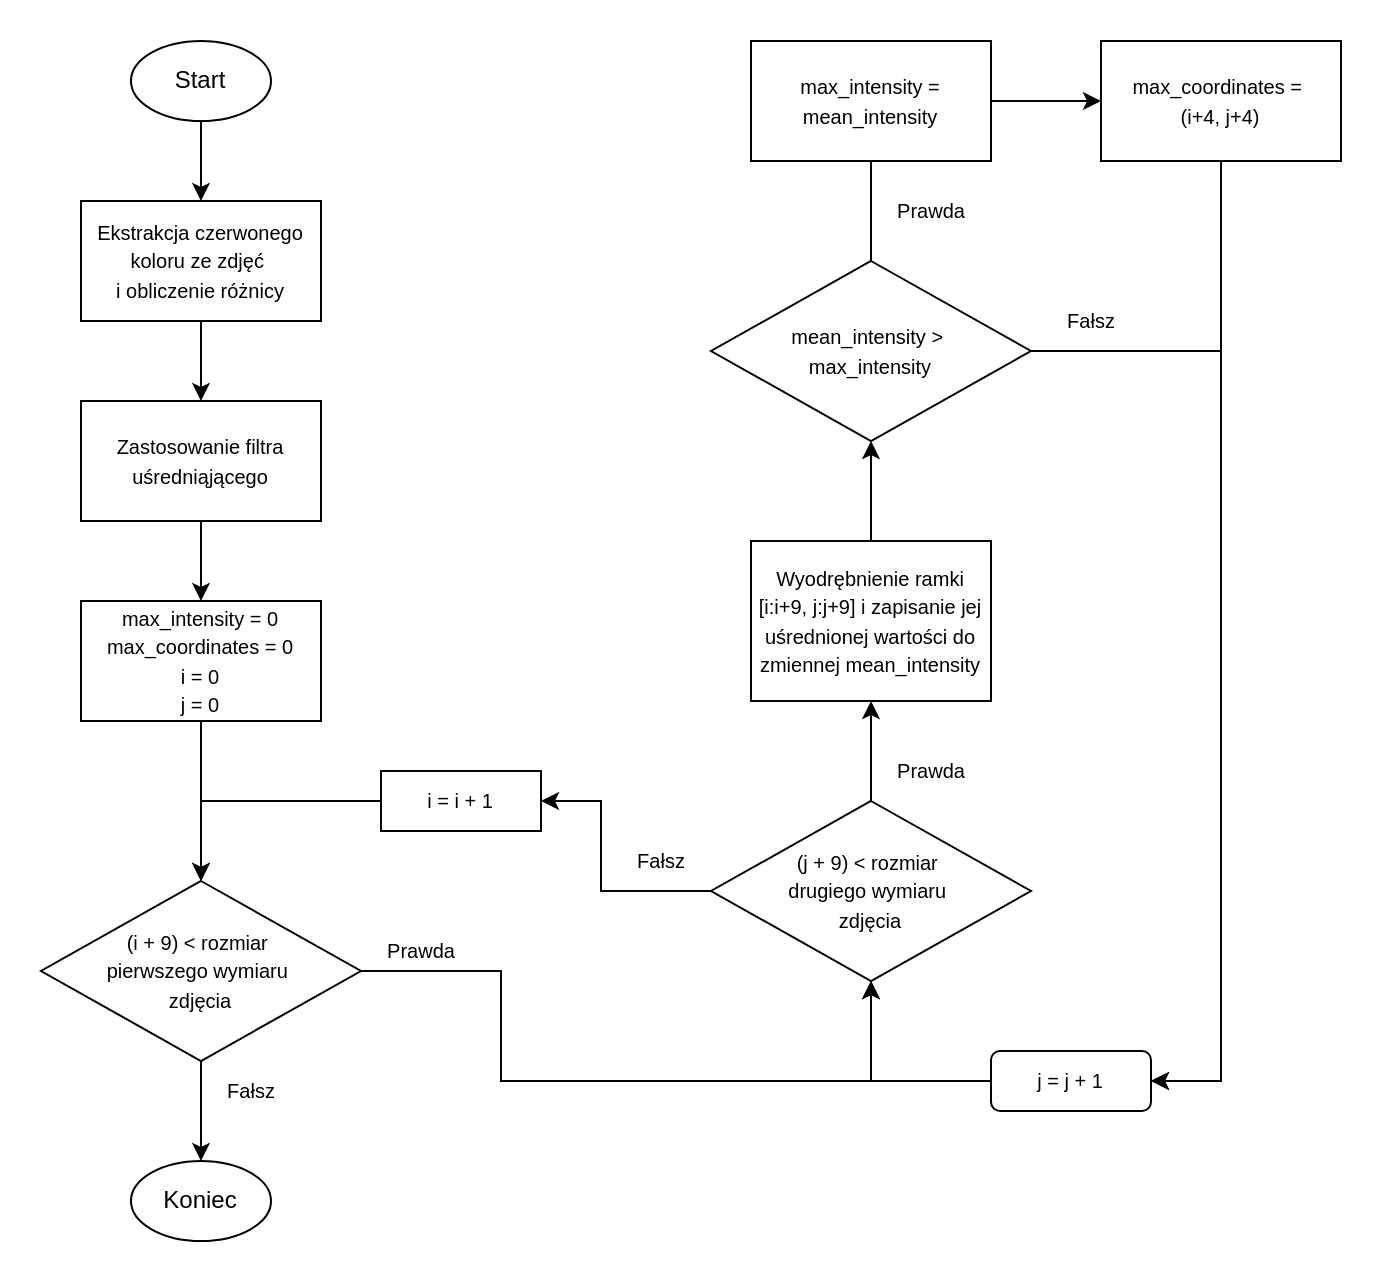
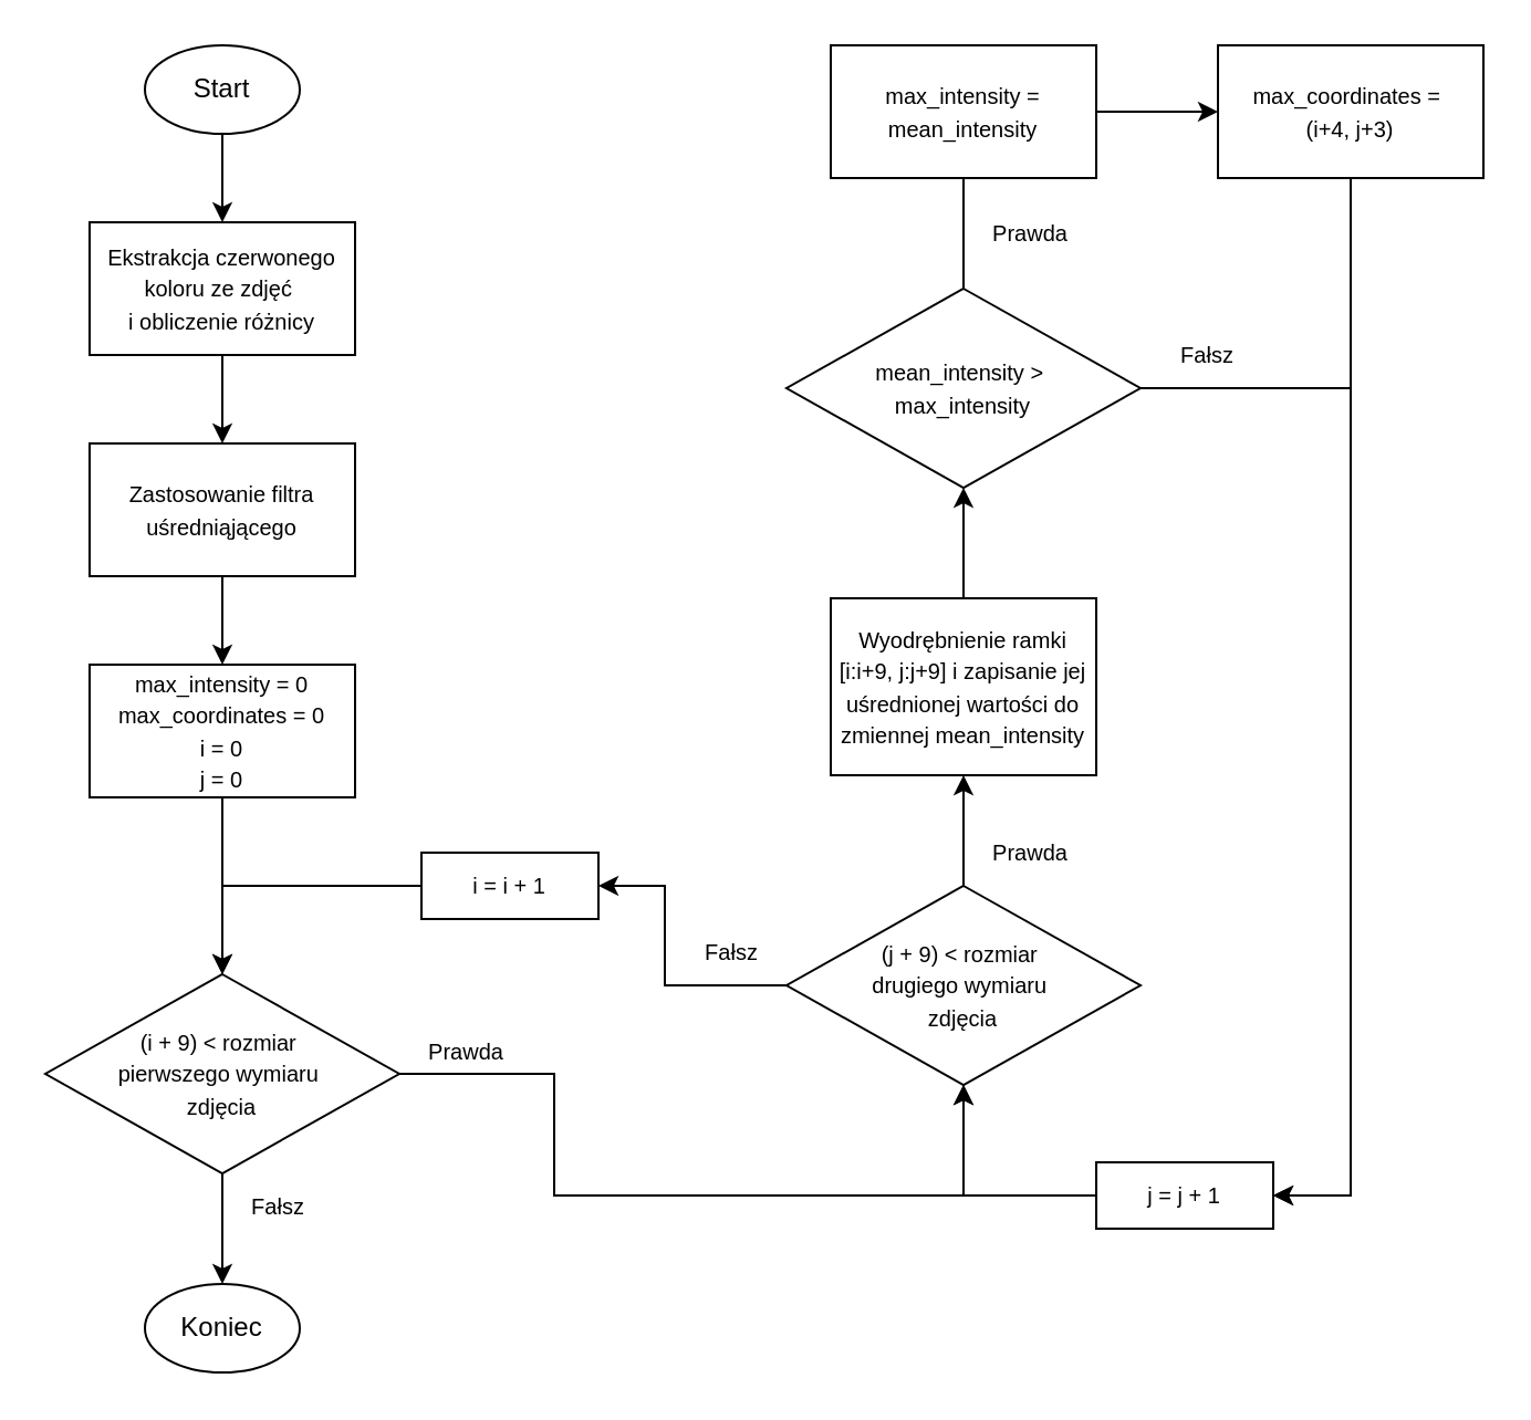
  <mxCell id="0" />
  <mxCell id="1" parent="0" />
  <mxCell id="2" style="edgeStyle=orthogonalEdgeStyle;rounded=0;orthogonalLoop=1;jettySize=auto;html=1;entryX=0.5;entryY=0;entryDx=0;entryDy=0;" parent="1" source="3" target="5" edge="1"><mxGeometry relative="1" as="geometry" /></mxCell>
  <mxCell id="3" value="&lt;font&gt;Start&lt;/font&gt;" style="ellipse;whiteSpace=wrap;html=1;" parent="1" vertex="1"><mxGeometry x="65" y="20" width="70" height="40" as="geometry" /></mxCell>
  <mxCell id="4" style="edgeStyle=orthogonalEdgeStyle;rounded=0;orthogonalLoop=1;jettySize=auto;html=1;entryX=0.5;entryY=0;entryDx=0;entryDy=0;" parent="1" source="5" target="7" edge="1"><mxGeometry relative="1" as="geometry" /></mxCell>
  <mxCell id="5" value="&lt;div&gt;&lt;font style=&quot;font-size: 10px;&quot;&gt;Ekstrakcja czerwonego koloru ze zdjęć&amp;nbsp;&lt;/font&gt;&lt;/div&gt;&lt;div&gt;&lt;font style=&quot;font-size: 10px;&quot;&gt;i obliczenie różnicy&lt;/font&gt;&lt;/div&gt;" style="rounded=0;whiteSpace=wrap;html=1;" parent="1" vertex="1"><mxGeometry x="40" y="100" width="120" height="60" as="geometry" /></mxCell>
  <mxCell id="6" style="edgeStyle=orthogonalEdgeStyle;rounded=0;orthogonalLoop=1;jettySize=auto;html=1;entryX=0.5;entryY=0;entryDx=0;entryDy=0;exitX=0.5;exitY=1;exitDx=0;exitDy=0;" parent="1" source="7" target="9" edge="1"><mxGeometry relative="1" as="geometry" /></mxCell>
  <mxCell id="7" value="&lt;font style=&quot;font-size: 10px;&quot;&gt;Zastosowanie filtra uśredniąjącego&lt;br&gt;&lt;/font&gt;" style="rounded=0;whiteSpace=wrap;html=1;" parent="1" vertex="1"><mxGeometry x="40" y="200" width="120" height="60" as="geometry" /></mxCell>
  <mxCell id="8" style="edgeStyle=orthogonalEdgeStyle;rounded=0;orthogonalLoop=1;jettySize=auto;html=1;entryX=0.5;entryY=0;entryDx=0;entryDy=0;" parent="1" source="9" target="12" edge="1"><mxGeometry relative="1" as="geometry" /></mxCell>
  <mxCell id="9" value="&lt;div&gt;&lt;font style=&quot;font-size: 10px;&quot; face=&quot;Helvetica&quot;&gt;max_intensity = 0 max_coordinates = 0&lt;/font&gt;&lt;/div&gt;&lt;div&gt;&lt;font style=&quot;font-size: 10px;&quot; face=&quot;Helvetica&quot;&gt;i = 0&lt;/font&gt;&lt;/div&gt;&lt;div&gt;&lt;font style=&quot;font-size: 10px;&quot; face=&quot;Helvetica&quot;&gt;j = 0&lt;br&gt;&lt;/font&gt;&lt;/div&gt;" style="rounded=0;whiteSpace=wrap;html=1;" parent="1" vertex="1"><mxGeometry x="40" y="300" width="120" height="60" as="geometry" /></mxCell>
  <mxCell id="10" style="edgeStyle=orthogonalEdgeStyle;rounded=0;orthogonalLoop=1;jettySize=auto;html=1;entryX=0.5;entryY=1;entryDx=0;entryDy=0;" parent="1" source="12" target="14" edge="1"><mxGeometry relative="1" as="geometry"><Array as="points"><mxPoint x="250" y="485" /><mxPoint x="250" y="540" /><mxPoint x="435" y="540" /></Array></mxGeometry></mxCell>
  <mxCell id="11" style="edgeStyle=orthogonalEdgeStyle;rounded=0;orthogonalLoop=1;jettySize=auto;html=1;entryX=0.5;entryY=0;entryDx=0;entryDy=0;" parent="1" source="12" target="20" edge="1"><mxGeometry relative="1" as="geometry" /></mxCell>
  <mxCell id="12" value="&lt;div&gt;&lt;font style=&quot;font-size: 10px;&quot;&gt;(i + 9) &amp;lt; rozmiar&amp;nbsp;&lt;/font&gt;&lt;/div&gt;&lt;div&gt;&lt;font style=&quot;font-size: 10px;&quot;&gt;pierwszego wymiaru&amp;nbsp;&lt;/font&gt;&lt;/div&gt;&lt;div&gt;&lt;font style=&quot;font-size: 10px;&quot;&gt;zdjęcia&lt;/font&gt;&lt;/div&gt;" style="rhombus;whiteSpace=wrap;html=1;" parent="1" vertex="1"><mxGeometry x="20" y="440" width="160" height="90" as="geometry" /></mxCell>
  <mxCell id="13" style="edgeStyle=orthogonalEdgeStyle;rounded=0;orthogonalLoop=1;jettySize=auto;html=1;entryX=1;entryY=0.5;entryDx=0;entryDy=0;" parent="1" source="14" target="27" edge="1"><mxGeometry relative="1" as="geometry"><Array as="points"><mxPoint x="300" y="445" /><mxPoint x="300" y="400" /></Array></mxGeometry></mxCell>
  <mxCell id="14" value="&lt;div&gt;&lt;font style=&quot;font-size: 10px;&quot;&gt;(j + 9) &amp;lt; rozmiar&amp;nbsp;&lt;/font&gt;&lt;/div&gt;&lt;div&gt;&lt;font style=&quot;font-size: 10px;&quot;&gt;drugiego wymiaru&amp;nbsp;&lt;/font&gt;&lt;/div&gt;&lt;div&gt;&lt;font style=&quot;font-size: 10px;&quot;&gt;zdjęcia&lt;/font&gt;&lt;/div&gt;" style="rhombus;whiteSpace=wrap;html=1;" parent="1" vertex="1"><mxGeometry x="355" y="400" width="160" height="90" as="geometry" /></mxCell>
  <mxCell id="15" style="edgeStyle=orthogonalEdgeStyle;rounded=0;orthogonalLoop=1;jettySize=auto;html=1;exitX=0.5;exitY=0;exitDx=0;exitDy=0;entryX=0.5;entryY=1;entryDx=0;entryDy=0;" parent="1" source="16" target="25" edge="1"><mxGeometry relative="1" as="geometry"><mxPoint x="560" y="110" as="targetPoint" /></mxGeometry></mxCell>
  <mxCell id="16" value="&lt;div&gt;&lt;font style=&quot;font-size: 10px;&quot;&gt;Wyodrębnienie ramki&lt;/font&gt;&lt;/div&gt;&lt;div&gt;&lt;font style=&quot;font-size: 10px;&quot;&gt;[i:i+9, j:j+9] i zapisanie jej uśrednionej wartości do zmiennej mean_intensity&lt;br&gt;&lt;/font&gt;&lt;/div&gt;" style="rounded=0;whiteSpace=wrap;html=1;" parent="1" vertex="1"><mxGeometry x="375" y="270" width="120" height="80" as="geometry" /></mxCell>
  <mxCell id="17" value="&lt;font style=&quot;font-size: 10px;&quot;&gt;Prawda&lt;/font&gt;" style="text;html=1;align=center;verticalAlign=middle;resizable=0;points=[];autosize=1;strokeColor=none;fillColor=none;" parent="1" vertex="1"><mxGeometry x="180" y="460" width="60" height="30" as="geometry" /></mxCell>
  <mxCell id="18" style="edgeStyle=orthogonalEdgeStyle;rounded=0;orthogonalLoop=1;jettySize=auto;html=1;entryX=0.5;entryY=1;entryDx=0;entryDy=0;exitX=0.5;exitY=0;exitDx=0;exitDy=0;" parent="1" source="14" target="16" edge="1"><mxGeometry relative="1" as="geometry"><mxPoint x="440" y="100" as="targetPoint" /></mxGeometry></mxCell>
  <mxCell id="19" value="&lt;font style=&quot;font-size: 10px;&quot;&gt;Prawda&lt;/font&gt;" style="text;html=1;align=center;verticalAlign=middle;resizable=0;points=[];autosize=1;strokeColor=none;fillColor=none;" parent="1" vertex="1"><mxGeometry x="435" y="370" width="60" height="30" as="geometry" /></mxCell>
  <mxCell id="20" value="Koniec" style="ellipse;whiteSpace=wrap;html=1;" parent="1" vertex="1"><mxGeometry x="65" y="580" width="70" height="40" as="geometry" /></mxCell>
  <mxCell id="21" value="&lt;font style=&quot;font-size: 10px;&quot;&gt;Fałsz&lt;/font&gt;" style="text;html=1;align=center;verticalAlign=middle;resizable=0;points=[];autosize=1;strokeColor=none;fillColor=none;" parent="1" vertex="1"><mxGeometry x="100" y="530" width="50" height="30" as="geometry" /></mxCell>
  <mxCell id="22" value="&lt;font style=&quot;font-size: 10px;&quot;&gt;Fałsz&lt;/font&gt;" style="text;html=1;align=center;verticalAlign=middle;resizable=0;points=[];autosize=1;strokeColor=none;fillColor=none;" parent="1" vertex="1"><mxGeometry x="305" y="415" width="50" height="30" as="geometry" /></mxCell>
  <mxCell id="23" style="edgeStyle=orthogonalEdgeStyle;rounded=0;orthogonalLoop=1;jettySize=auto;html=1;exitX=1;exitY=0.5;exitDx=0;exitDy=0;entryX=1;entryY=0.5;entryDx=0;entryDy=0;" parent="1" source="25" target="34" edge="1"><mxGeometry relative="1" as="geometry"><Array as="points"><mxPoint x="610" y="175" /><mxPoint x="610" y="540" /></Array></mxGeometry></mxCell>
  <mxCell id="24" style="edgeStyle=orthogonalEdgeStyle;rounded=0;orthogonalLoop=1;jettySize=auto;html=1;entryX=0.5;entryY=1;entryDx=0;entryDy=0;endArrow=none;" parent="1" source="25" target="31" edge="1"><mxGeometry relative="1" as="geometry" /></mxCell>
  <mxCell id="25" value="&lt;div&gt;&lt;font style=&quot;font-size: 10px;&quot;&gt;mean_intensity&lt;/font&gt;&lt;font style=&quot;font-size: 10px;&quot;&gt; &amp;gt;&amp;nbsp;&lt;/font&gt;&lt;/div&gt;&lt;div&gt;&lt;font style=&quot;font-size: 10px;&quot;&gt;max_intensity&lt;/font&gt;&lt;/div&gt;" style="rhombus;whiteSpace=wrap;html=1;" parent="1" vertex="1"><mxGeometry x="355" y="130" width="160" height="90" as="geometry" /></mxCell>
  <mxCell id="26" style="edgeStyle=orthogonalEdgeStyle;rounded=0;orthogonalLoop=1;jettySize=auto;html=1;entryX=0.5;entryY=0;entryDx=0;entryDy=0;exitX=0;exitY=0.5;exitDx=0;exitDy=0;" parent="1" source="27" target="12" edge="1"><mxGeometry relative="1" as="geometry"><mxPoint x="100" y="380" as="targetPoint" /><Array as="points"><mxPoint x="100" y="400" /></Array></mxGeometry></mxCell>
  <mxCell id="27" value="&lt;font style=&quot;font-size: 10px;&quot;&gt;i = i + 1&lt;br&gt;&lt;/font&gt;" style="rounded=0;whiteSpace=wrap;html=1;" parent="1" vertex="1"><mxGeometry x="190" y="385" width="80" height="30" as="geometry" /></mxCell>
  <mxCell id="28" value="&lt;font style=&quot;font-size: 10px;&quot;&gt;Fałsz&lt;/font&gt;" style="text;html=1;align=center;verticalAlign=middle;resizable=0;points=[];autosize=1;strokeColor=none;fillColor=none;" parent="1" vertex="1"><mxGeometry x="520" y="145" width="50" height="30" as="geometry" /></mxCell>
  <mxCell id="29" style="edgeStyle=orthogonalEdgeStyle;rounded=0;orthogonalLoop=1;jettySize=auto;html=1;entryX=1;entryY=0.5;entryDx=0;entryDy=0;exitX=0.5;exitY=1;exitDx=0;exitDy=0;" parent="1" source="35" target="34" edge="1"><mxGeometry relative="1" as="geometry"><mxPoint x="580" y="240" as="targetPoint" /><Array as="points"><mxPoint x="610" y="540" /></Array></mxGeometry></mxCell>
  <mxCell id="30" style="edgeStyle=orthogonalEdgeStyle;rounded=0;orthogonalLoop=1;jettySize=auto;html=1;entryX=0;entryY=0.5;entryDx=0;entryDy=0;" parent="1" source="31" target="35" edge="1"><mxGeometry relative="1" as="geometry" /></mxCell>
  <mxCell id="31" value="&lt;font style=&quot;font-size: 10px;&quot;&gt;max_intensity&lt;/font&gt;&lt;font style=&quot;font-size: 10px;&quot;&gt; = mean_intensity&lt;/font&gt;" style="rounded=0;whiteSpace=wrap;html=1;" parent="1" vertex="1"><mxGeometry x="375" y="20" width="120" height="60" as="geometry" /></mxCell>
  <mxCell id="32" value="&lt;font style=&quot;font-size: 10px;&quot;&gt;Prawda&lt;/font&gt;" style="text;html=1;align=center;verticalAlign=middle;resizable=0;points=[];autosize=1;strokeColor=none;fillColor=none;" parent="1" vertex="1"><mxGeometry x="435" y="90" width="60" height="30" as="geometry" /></mxCell>
  <mxCell id="33" style="edgeStyle=orthogonalEdgeStyle;rounded=0;orthogonalLoop=1;jettySize=auto;html=1;entryX=0.5;entryY=1;entryDx=0;entryDy=0;exitX=0;exitY=0.5;exitDx=0;exitDy=0;" parent="1" source="34" target="14" edge="1"><mxGeometry relative="1" as="geometry"><Array as="points"><mxPoint x="470" y="540" /><mxPoint x="435" y="540" /></Array></mxGeometry></mxCell>
- <mxCell id="34" value="&lt;font style=&quot;font-size: 10px;&quot;&gt;j = j + 1&lt;br&gt;&lt;/font&gt;" style="whiteSpace=wrap;html=1;rounded=1;" parent="1" vertex="1"><mxGeometry x="495" y="525" width="80" height="30" as="geometry" /></mxCell>
- <mxCell id="35" value="&lt;div&gt;&lt;font style=&quot;font-size: 10px;&quot;&gt;max_coordinates =&amp;nbsp;&lt;/font&gt;&lt;/div&gt;&lt;div&gt;&lt;font style=&quot;font-size: 10px;&quot;&gt;(i+4, j+4)&lt;/font&gt;&lt;/div&gt;" style="rounded=0;whiteSpace=wrap;html=1;" parent="1" vertex="1"><mxGeometry x="550" y="20" width="120" height="60" as="geometry" /></mxCell>
+ <mxCell id="34" value="&lt;font style=&quot;font-size: 10px;&quot;&gt;j = j + 1&lt;br&gt;&lt;/font&gt;" style="rounded=0;whiteSpace=wrap;html=1;" parent="1" vertex="1"><mxGeometry x="495" y="525" width="80" height="30" as="geometry" /></mxCell>
+ <mxCell id="35" value="&lt;div&gt;&lt;font style=&quot;font-size: 10px;&quot;&gt;max_coordinates =&amp;nbsp;&lt;/font&gt;&lt;/div&gt;&lt;div&gt;&lt;font style=&quot;font-size: 10px;&quot;&gt;(i+4, j+3)&lt;/font&gt;&lt;/div&gt;" style="rounded=0;whiteSpace=wrap;html=1;" parent="1" vertex="1"><mxGeometry x="550" y="20" width="120" height="60" as="geometry" /></mxCell>
